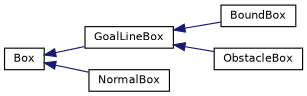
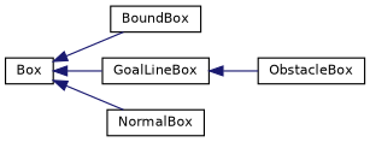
  digraph {
    rankdir=LR
    node [color=black fillcolor=white fontname=Helvetica fontsize=10 shape=record style=filled]
    edge [color=midnightblue dir=back fontname=Helvetica fontsize=10 labelfontname=Helvetica labelfontsize=10 style=solid]
    n1 [height=0.2 label=Box width=0.4]
    n2 [height=0.2 label=BoundBox width=0.4]
    n3 [height=0.2 label=GoalLineBox width=0.4]
    n4 [height=0.2 label=NormalBox width=0.4]
    n5 [height=0.2 label=ObstacleBox width=0.4]
-   n3 -> n2
+   n1 -> n2
    n1 -> n3
    n1 -> n4
    n3 -> n5
  }
